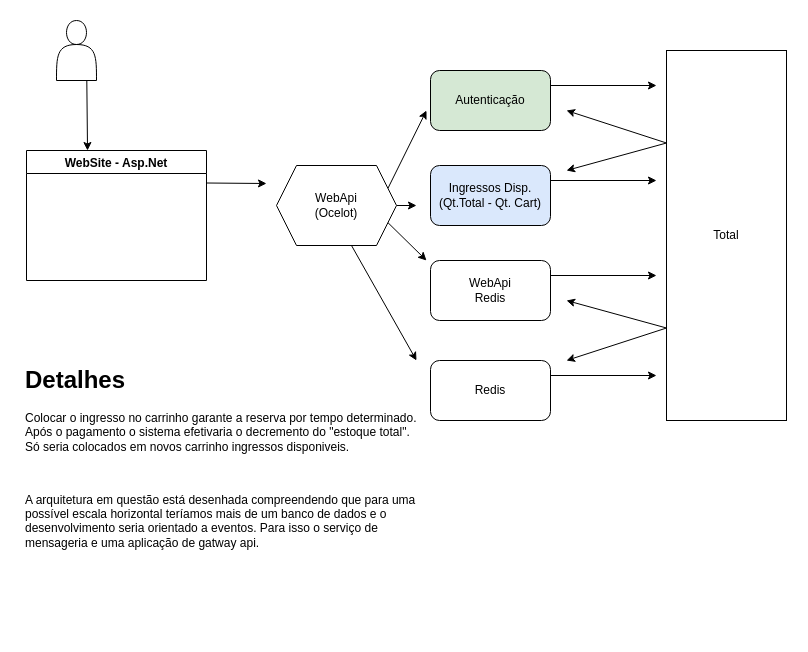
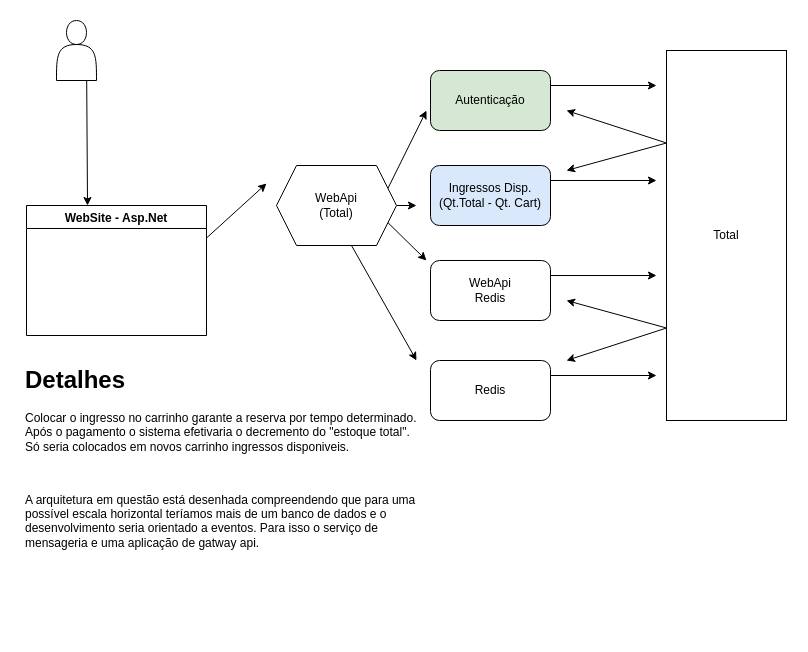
  <mxCell id="0" />
  <mxCell id="1" parent="0" />
  <mxCell id="2" style="edgeStyle=none;html=1;exitX=0.75;exitY=0.5;exitDx=0;exitDy=0;exitPerimeter=0;entryX=0.339;entryY=0;entryDx=0;entryDy=0;entryPerimeter=0;" edge="1" parent="1" source="5" target="4"><mxGeometry relative="1" as="geometry"><mxPoint x="86" y="190" as="targetPoint" /><mxPoint x="96" y="70" as="sourcePoint" /></mxGeometry></mxCell>
  <mxCell id="3" style="edgeStyle=none;html=1;exitX=1;exitY=0.25;exitDx=0;exitDy=0;" edge="1" parent="1" source="4"><mxGeometry relative="1" as="geometry"><mxPoint x="266" y="183" as="targetPoint" /></mxGeometry></mxCell>
- <mxCell id="4" value="WebSite - Asp.Net" style="swimlane;" vertex="1" parent="1"><mxGeometry x="26" y="150" width="180" height="130" as="geometry" /></mxCell>
+ <mxCell id="4" value="WebSite - Asp.Net" style="swimlane;" vertex="1" parent="1"><mxGeometry x="26" y="205" width="180" height="130" as="geometry" /></mxCell>
  <mxCell id="5" value="" style="shape=actor;whiteSpace=wrap;html=1;" vertex="1" parent="1"><mxGeometry x="56" y="20" width="40" height="60" as="geometry" /></mxCell>
  <mxCell id="6" style="edgeStyle=none;html=1;exitX=0;exitY=0.75;exitDx=0;exitDy=0;" edge="1" parent="1" source="10"><mxGeometry relative="1" as="geometry"><mxPoint x="566" y="360" as="targetPoint" /></mxGeometry></mxCell>
  <mxCell id="7" style="edgeStyle=none;html=1;exitX=0;exitY=0.75;exitDx=0;exitDy=0;" edge="1" parent="1" source="10"><mxGeometry relative="1" as="geometry"><mxPoint x="566" y="300" as="targetPoint" /></mxGeometry></mxCell>
  <mxCell id="8" style="edgeStyle=none;html=1;exitX=0;exitY=0.25;exitDx=0;exitDy=0;" edge="1" parent="1" source="10"><mxGeometry relative="1" as="geometry"><mxPoint x="566" y="110" as="targetPoint" /></mxGeometry></mxCell>
  <mxCell id="9" style="edgeStyle=none;html=1;exitX=0;exitY=0.25;exitDx=0;exitDy=0;" edge="1" parent="1" source="10"><mxGeometry relative="1" as="geometry"><mxPoint x="566" y="170" as="targetPoint" /></mxGeometry></mxCell>
  <mxCell id="10" value="Total" style="rounded=0;whiteSpace=wrap;html=1;" vertex="1" parent="1"><mxGeometry x="666" y="50" width="120" height="370" as="geometry" /></mxCell>
  <mxCell id="11" style="edgeStyle=none;html=1;exitX=1;exitY=0.25;exitDx=0;exitDy=0;" edge="1" parent="1" source="15"><mxGeometry relative="1" as="geometry"><mxPoint x="426" y="110" as="targetPoint" /></mxGeometry></mxCell>
  <mxCell id="12" style="edgeStyle=none;html=1;exitX=1;exitY=0.5;exitDx=0;exitDy=0;" edge="1" parent="1" source="15"><mxGeometry relative="1" as="geometry"><mxPoint x="416" y="205" as="targetPoint" /></mxGeometry></mxCell>
  <mxCell id="13" style="edgeStyle=none;html=1;exitX=1;exitY=0.75;exitDx=0;exitDy=0;" edge="1" parent="1" source="15"><mxGeometry relative="1" as="geometry"><mxPoint x="426" y="260" as="targetPoint" /></mxGeometry></mxCell>
  <mxCell id="14" style="edgeStyle=none;html=1;exitX=0.625;exitY=1;exitDx=0;exitDy=0;" edge="1" parent="1" source="15"><mxGeometry relative="1" as="geometry"><mxPoint x="416" y="360" as="targetPoint" /></mxGeometry></mxCell>
- <mxCell id="15" value="WebApi&lt;br&gt;(Ocelot)" style="shape=hexagon;perimeter=hexagonPerimeter2;whiteSpace=wrap;html=1;fixedSize=1;" vertex="1" parent="1"><mxGeometry x="276" y="165" width="120" height="80" as="geometry" /></mxCell>
+ <mxCell id="15" value="WebApi&lt;br&gt;(Total)" style="shape=hexagon;perimeter=hexagonPerimeter2;whiteSpace=wrap;html=1;fixedSize=1;" vertex="1" parent="1"><mxGeometry x="276" y="165" width="120" height="80" as="geometry" /></mxCell>
  <mxCell id="16" style="edgeStyle=none;html=1;exitX=1;exitY=0.25;exitDx=0;exitDy=0;" edge="1" parent="1" source="17"><mxGeometry relative="1" as="geometry"><mxPoint x="656" y="85" as="targetPoint" /></mxGeometry></mxCell>
  <mxCell id="17" value="Autenticação" style="rounded=1;whiteSpace=wrap;html=1;fillColor=#d5e8d4;" vertex="1" parent="1"><mxGeometry x="430" y="70" width="120" height="60" as="geometry" /></mxCell>
  <mxCell id="18" style="edgeStyle=none;html=1;exitX=1;exitY=0.25;exitDx=0;exitDy=0;" edge="1" parent="1" source="19"><mxGeometry relative="1" as="geometry"><mxPoint x="656" y="180" as="targetPoint" /></mxGeometry></mxCell>
  <mxCell id="19" value="Ingressos Disp.&lt;br&gt;(Qt.Total - Qt. Cart)" style="rounded=1;whiteSpace=wrap;html=1;fillColor=#dae8fc;" vertex="1" parent="1"><mxGeometry x="430" y="165" width="120" height="60" as="geometry" /></mxCell>
  <mxCell id="20" style="edgeStyle=none;html=1;exitX=1;exitY=0.25;exitDx=0;exitDy=0;" edge="1" parent="1" source="21"><mxGeometry relative="1" as="geometry"><mxPoint x="656" y="275" as="targetPoint" /></mxGeometry></mxCell>
  <mxCell id="21" value="WebApi&lt;br&gt;Redis" style="rounded=1;whiteSpace=wrap;html=1;" vertex="1" parent="1"><mxGeometry x="430" y="260" width="120" height="60" as="geometry" /></mxCell>
  <mxCell id="22" style="edgeStyle=none;html=1;exitX=1;exitY=0.25;exitDx=0;exitDy=0;" edge="1" parent="1" source="23"><mxGeometry relative="1" as="geometry"><mxPoint x="656" y="375" as="targetPoint" /></mxGeometry></mxCell>
  <mxCell id="23" value="Redis" style="rounded=1;whiteSpace=wrap;html=1;" vertex="1" parent="1"><mxGeometry x="430" y="360" width="120" height="60" as="geometry" /></mxCell>
  <mxCell id="24" value="&lt;h1&gt;Detalhes&lt;/h1&gt;&lt;p&gt;Colocar o ingresso no carrinho garante a reserva por tempo determinado. Após o pagamento o sistema efetivaria o decremento do &quot;estoque total&quot;. Só seria colocados em novos carrinho ingressos disponiveis.&lt;/p&gt;&lt;p&gt;&lt;br&gt;&lt;/p&gt;&lt;p&gt;A arquitetura em questão está desenhada compreendendo que para uma possível escala horizontal teríamos mais de um banco de dados e o desenvolvimento seria orientado a eventos. Para isso o serviço de mensageria e uma aplicação de gatway api.&lt;/p&gt;" style="text;html=1;strokeColor=none;fillColor=none;spacing=5;spacingTop=-20;whiteSpace=wrap;overflow=hidden;rounded=0;" vertex="1" parent="1"><mxGeometry x="20" y="360" width="410" height="270" as="geometry" /></mxCell>
